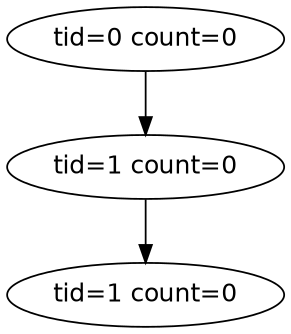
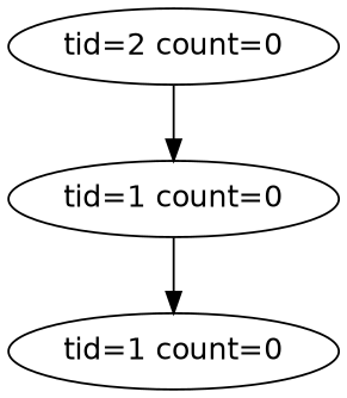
  digraph {
    fontname="DejaVu Sans"
    node [count=0 tid=1 fontname="DejaVu Sans"]
    edge [fontname="DejaVu Sans"]
-   n1 [label="tid=0 count=0" tid=0]
+   n1 [label="tid=2 count=0" tid=0]
    n2 [label="tid=1 count=0"]
    n3 [count=1 label="tid=1 count=0"]
    n1 -> n2
    n2 -> n3
  }
